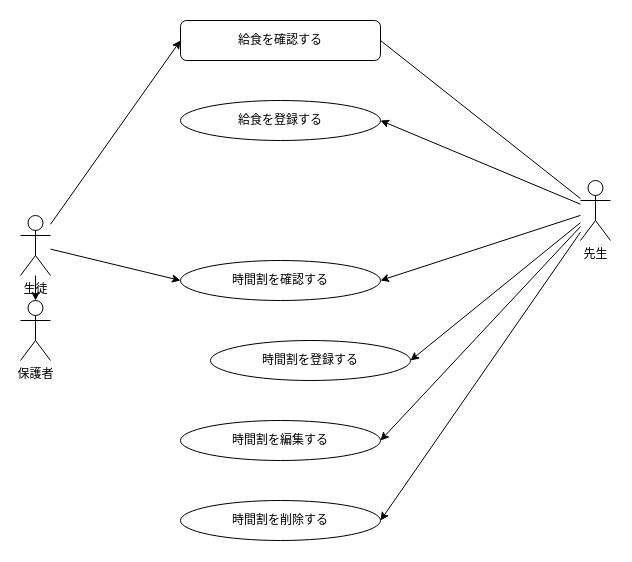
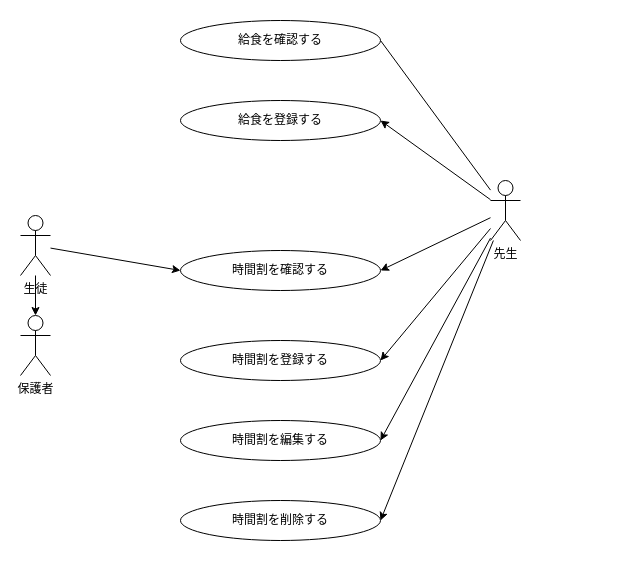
  <mxCell id="0" />
  <mxCell id="1" parent="0" />
- <mxCell id="2" value="保護者" style="shape=umlActor;verticalLabelPosition=bottom;verticalAlign=top;html=1;outlineConnect=0;fillColor=default;" vertex="1" parent="1"><mxGeometry x="20" y="300" width="30" height="60" as="geometry" /></mxCell>
- <mxCell id="3" style="edgeStyle=none;html=1;entryX=0;entryY=0.5;entryDx=0;entryDy=0;" edge="1" parent="1" source="6" target="14"><mxGeometry relative="1" as="geometry" /></mxCell>
+ <mxCell id="2" value="保護者" style="shape=umlActor;verticalLabelPosition=bottom;verticalAlign=top;html=1;outlineConnect=0;fillColor=default;" vertex="1" parent="1"><mxGeometry x="20" y="315" width="30" height="60" as="geometry" /></mxCell>
  <mxCell id="4" style="edgeStyle=none;html=1;" edge="1" parent="1" source="6" target="2"><mxGeometry relative="1" as="geometry" /></mxCell>
  <mxCell id="5" style="edgeStyle=none;html=1;entryX=0;entryY=0.5;entryDx=0;entryDy=0;" edge="1" parent="1" source="6" target="16"><mxGeometry relative="1" as="geometry" /></mxCell>
  <mxCell id="6" value="生徒" style="shape=umlActor;verticalLabelPosition=bottom;verticalAlign=top;html=1;outlineConnect=0;fillColor=default;" vertex="1" parent="1"><mxGeometry x="20" y="215" width="30" height="60" as="geometry" /></mxCell>
  <mxCell id="7" style="edgeStyle=none;html=1;entryX=1;entryY=0.5;entryDx=0;entryDy=0;" edge="1" parent="1" source="13" target="15"><mxGeometry relative="1" as="geometry" /></mxCell>
  <mxCell id="8" style="edgeStyle=none;html=1;entryX=1;entryY=0.5;entryDx=0;entryDy=0;" edge="1" parent="1" source="13" target="17"><mxGeometry relative="1" as="geometry" /></mxCell>
  <mxCell id="9" style="edgeStyle=none;html=1;entryX=1;entryY=0.5;entryDx=0;entryDy=0;" edge="1" parent="1" source="13" target="18"><mxGeometry relative="1" as="geometry" /></mxCell>
  <mxCell id="10" style="edgeStyle=none;html=1;entryX=1;entryY=0.5;entryDx=0;entryDy=0;" edge="1" parent="1" source="13" target="19"><mxGeometry relative="1" as="geometry" /></mxCell>
  <mxCell id="11" style="edgeStyle=none;html=1;entryX=1;entryY=0.5;entryDx=0;entryDy=0;endArrow=none;" edge="1" parent="1" source="13" target="14"><mxGeometry relative="1" as="geometry" /></mxCell>
  <mxCell id="12" style="edgeStyle=none;html=1;entryX=1;entryY=0.5;entryDx=0;entryDy=0;" edge="1" parent="1" source="13" target="16"><mxGeometry relative="1" as="geometry" /></mxCell>
- <mxCell id="13" value="先生" style="shape=umlActor;verticalLabelPosition=bottom;verticalAlign=top;html=1;outlineConnect=0;fillColor=default;" vertex="1" parent="1"><mxGeometry x="580" y="180" width="30" height="60" as="geometry" /></mxCell>
- <mxCell id="14" value="給食を確認する" style="whiteSpace=wrap;html=1;fillColor=default;rounded=1;" vertex="1" parent="1"><mxGeometry x="180" y="20" width="200" height="40" as="geometry" /></mxCell>
+ <mxCell id="13" value="先生" style="shape=umlActor;verticalLabelPosition=bottom;verticalAlign=top;html=1;outlineConnect=0;fillColor=default;" vertex="1" parent="1"><mxGeometry x="490" y="180" width="30" height="60" as="geometry" /></mxCell>
+ <mxCell id="14" value="給食を確認する" style="ellipse;whiteSpace=wrap;html=1;fillColor=default;" vertex="1" parent="1"><mxGeometry x="180" y="20" width="200" height="40" as="geometry" /></mxCell>
  <mxCell id="15" value="給食を登録する" style="ellipse;whiteSpace=wrap;html=1;fillColor=default;" vertex="1" parent="1"><mxGeometry x="180" y="100" width="200" height="40" as="geometry" /></mxCell>
- <mxCell id="16" value="時間割を確認する" style="ellipse;whiteSpace=wrap;html=1;fillColor=default;" vertex="1" parent="1"><mxGeometry x="180" y="260" width="200" height="40" as="geometry" /></mxCell>
- <mxCell id="17" value="時間割を登録する" style="ellipse;whiteSpace=wrap;html=1;fillColor=default;" vertex="1" parent="1"><mxGeometry x="210" y="340" width="200" height="40" as="geometry" /></mxCell>
+ <mxCell id="16" value="時間割を確認する" style="ellipse;whiteSpace=wrap;html=1;fillColor=default;" vertex="1" parent="1"><mxGeometry x="180" y="250" width="200" height="40" as="geometry" /></mxCell>
+ <mxCell id="17" value="時間割を登録する" style="ellipse;whiteSpace=wrap;html=1;fillColor=default;" vertex="1" parent="1"><mxGeometry x="180" y="340" width="200" height="40" as="geometry" /></mxCell>
  <mxCell id="18" value="時間割を編集する" style="ellipse;whiteSpace=wrap;html=1;fillColor=default;" vertex="1" parent="1"><mxGeometry x="180" y="420" width="200" height="40" as="geometry" /></mxCell>
  <mxCell id="19" value="時間割を削除する" style="ellipse;whiteSpace=wrap;html=1;fillColor=default;" vertex="1" parent="1"><mxGeometry x="180" y="500" width="200" height="40" as="geometry" /></mxCell>
